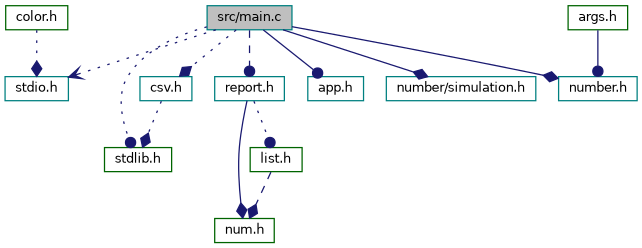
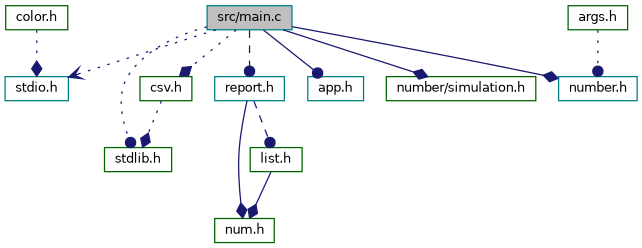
  digraph {
    node [color=teal fillcolor=white fontname=Helvetica fontsize=10 shape=record style=filled]
    edge [arrowhead=diamond color=midnightblue fontname=Helvetica fontsize=10 labelfontname=Helvetica labelfontsize=10 style=dotted]
    n1 [fillcolor=grey75 fontcolor=black height=0.2 label="src/main.c" width=0.4]
    n2 [height=0.2 label="stdio.h" width=0.4]
    n3 [color=darkgreen height=0.2 label="stdlib.h" width=0.4]
    n4 [height=0.2 label="number.h" width=0.4]
    n5 [height=0.2 label="report.h" width=0.4]
    n6 [height=0.2 label="app.h" width=0.4]
-   n7 [height=0.2 label="csv.h" width=0.4]
-   n8 [height=0.2 label="number/simulation.h" width=0.4]
+   n7 [color=darkgreen height=0.2 label="csv.h" width=0.4]
+   n8 [color=darkgreen height=0.2 label="number/simulation.h" width=0.4]
    n9 [color=darkgreen height=0.2 label="list.h" width=0.4]
    n10 [color=darkgreen height=0.2 label="num.h" width=0.4]
    n11 [color=darkgreen height=0.2 label="args.h" width=0.4]
    n12 [color=darkgreen height=0.2 label="color.h" width=0.4]
    n1 -> n2 [arrowhead=vee]
    n1 -> n3 [arrowhead=dot]
    n1 -> n4 [style=solid]
    n1 -> n5 [arrowhead=dot style=dashed]
    n1 -> n6 [arrowhead=dot style=solid]
    n1 -> n7
    n1 -> n8 [style=solid]
-   n5 -> n9 [arrowhead=dot]
+   n5 -> n9 [arrowhead=dot style=dashed]
    n5 -> n10 [style=solid]
    n7 -> n3
-   n9 -> n10 [style=dashed]
-   n11 -> n4 [arrowhead=dot style=solid]
+   n9 -> n10 [style=solid]
+   n11 -> n4 [arrowhead=dot]
    n12 -> n2
  }
